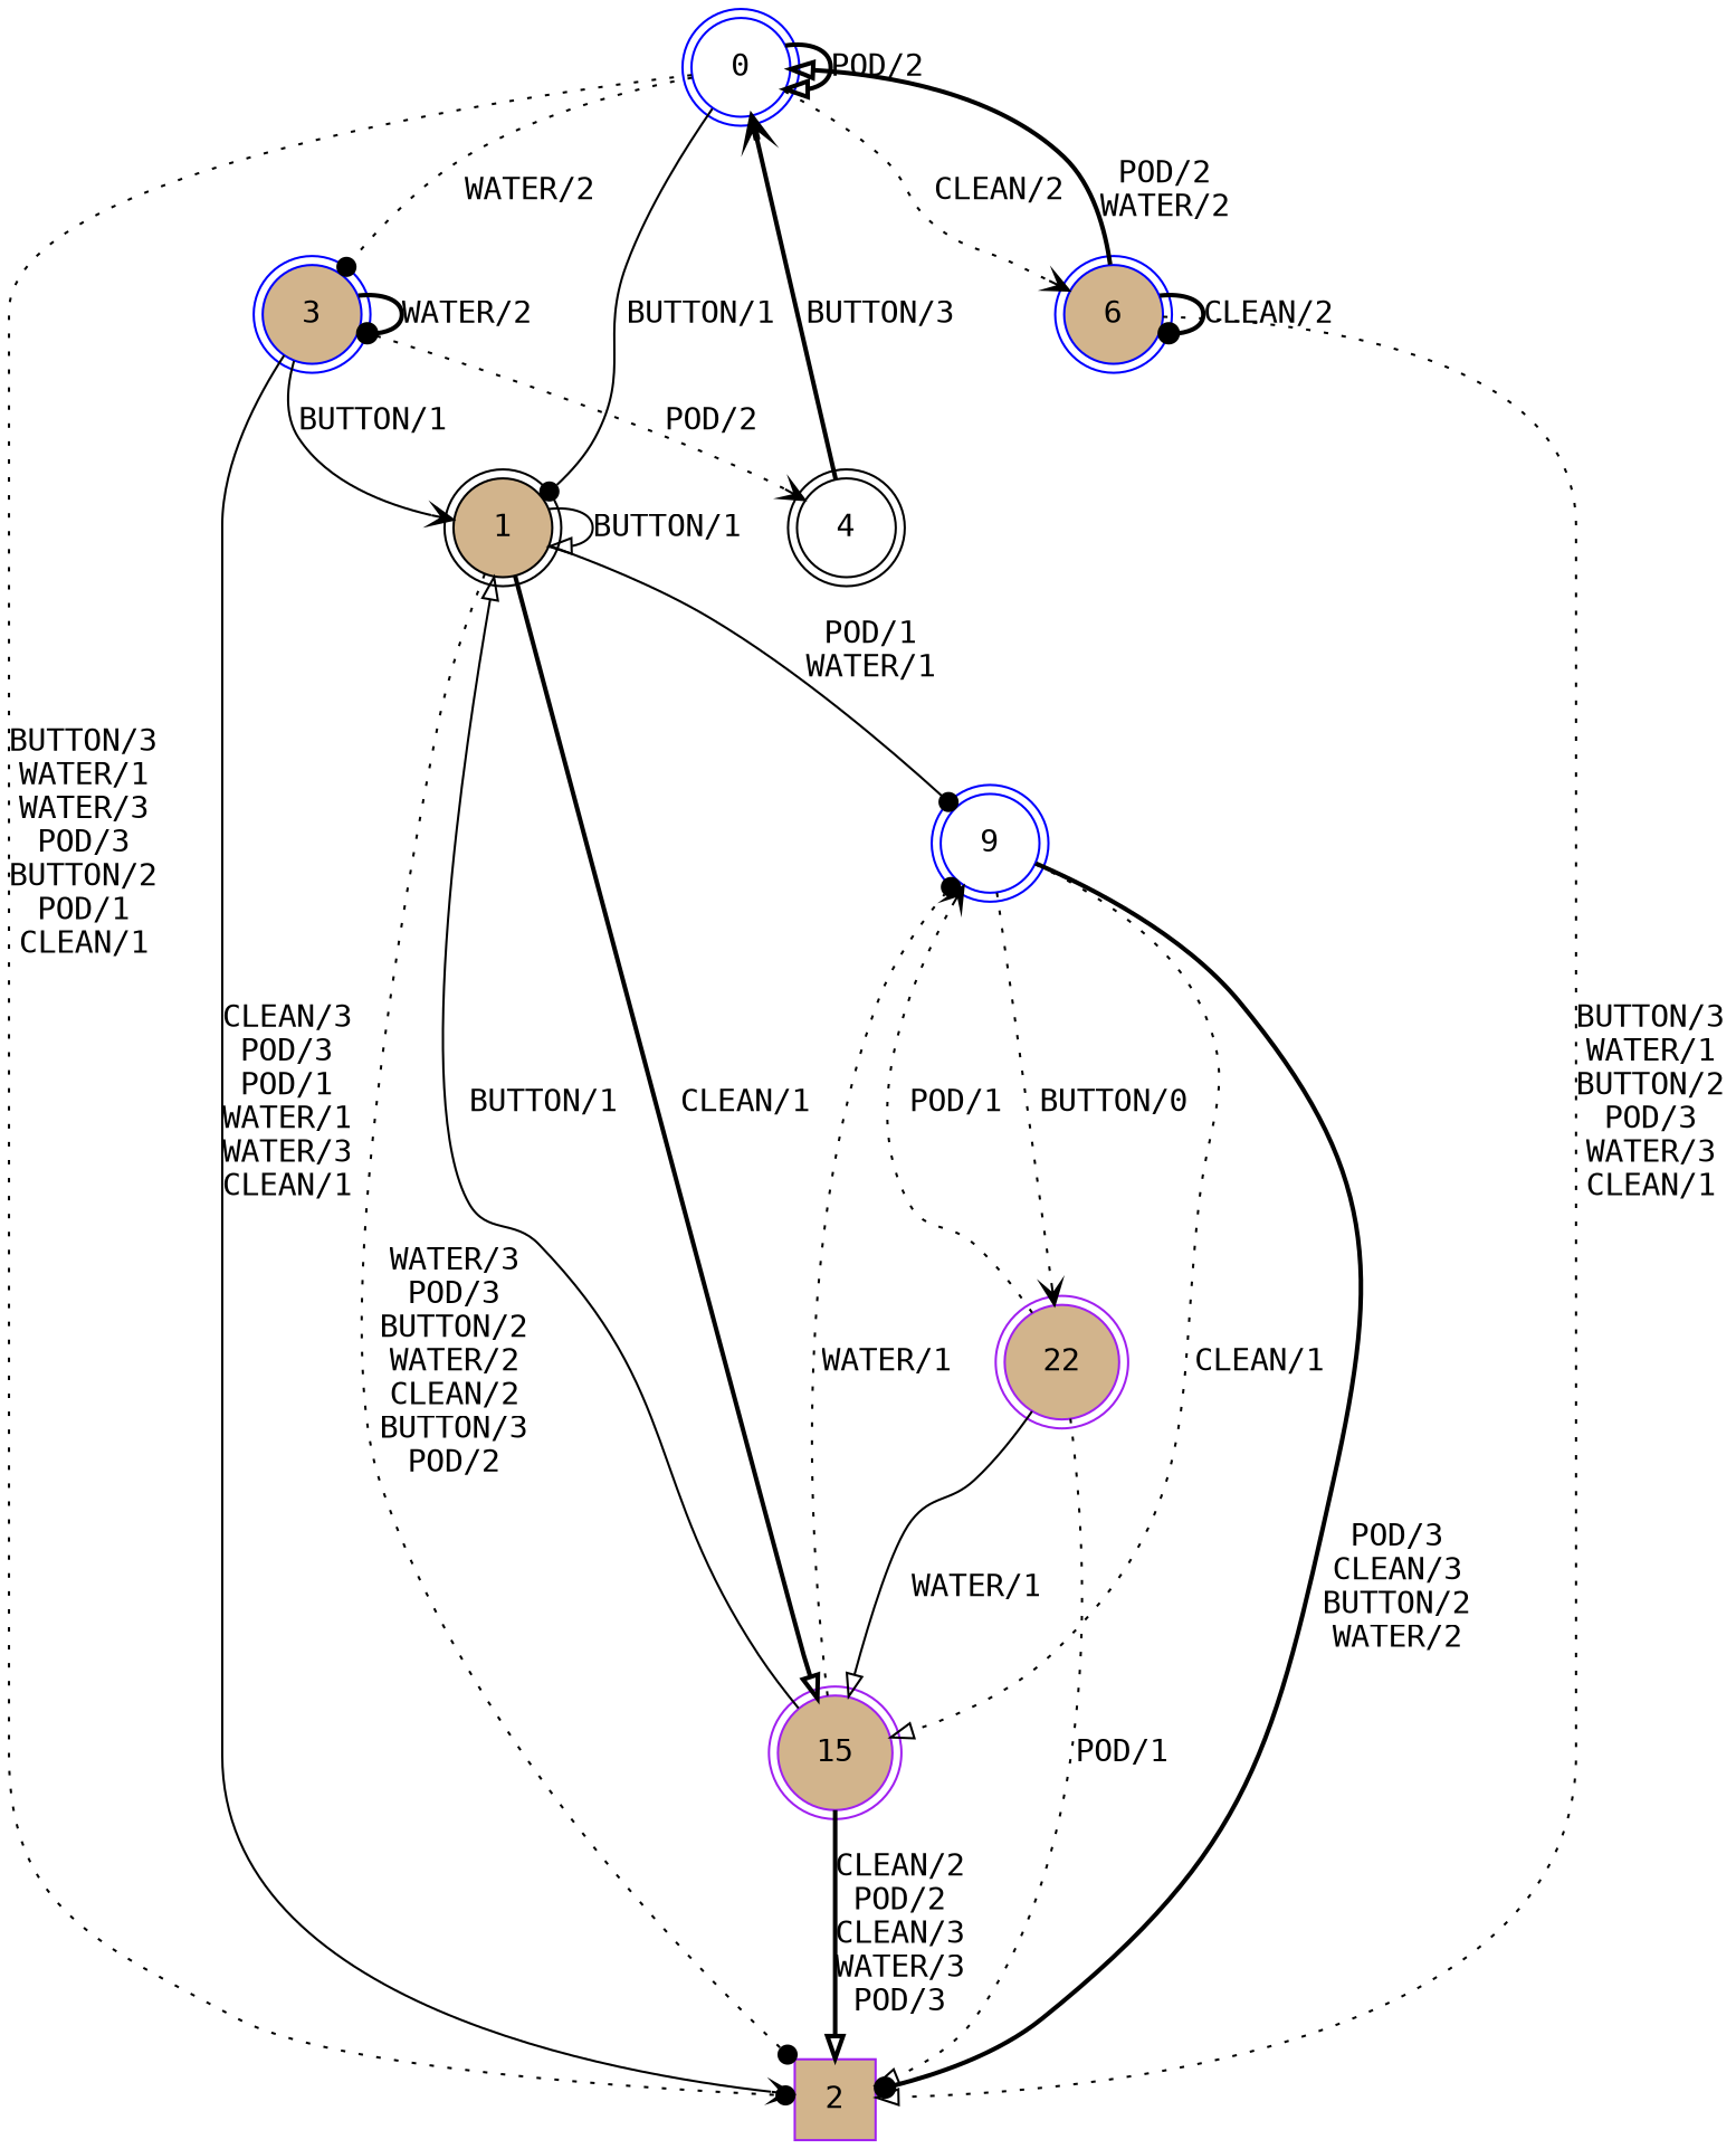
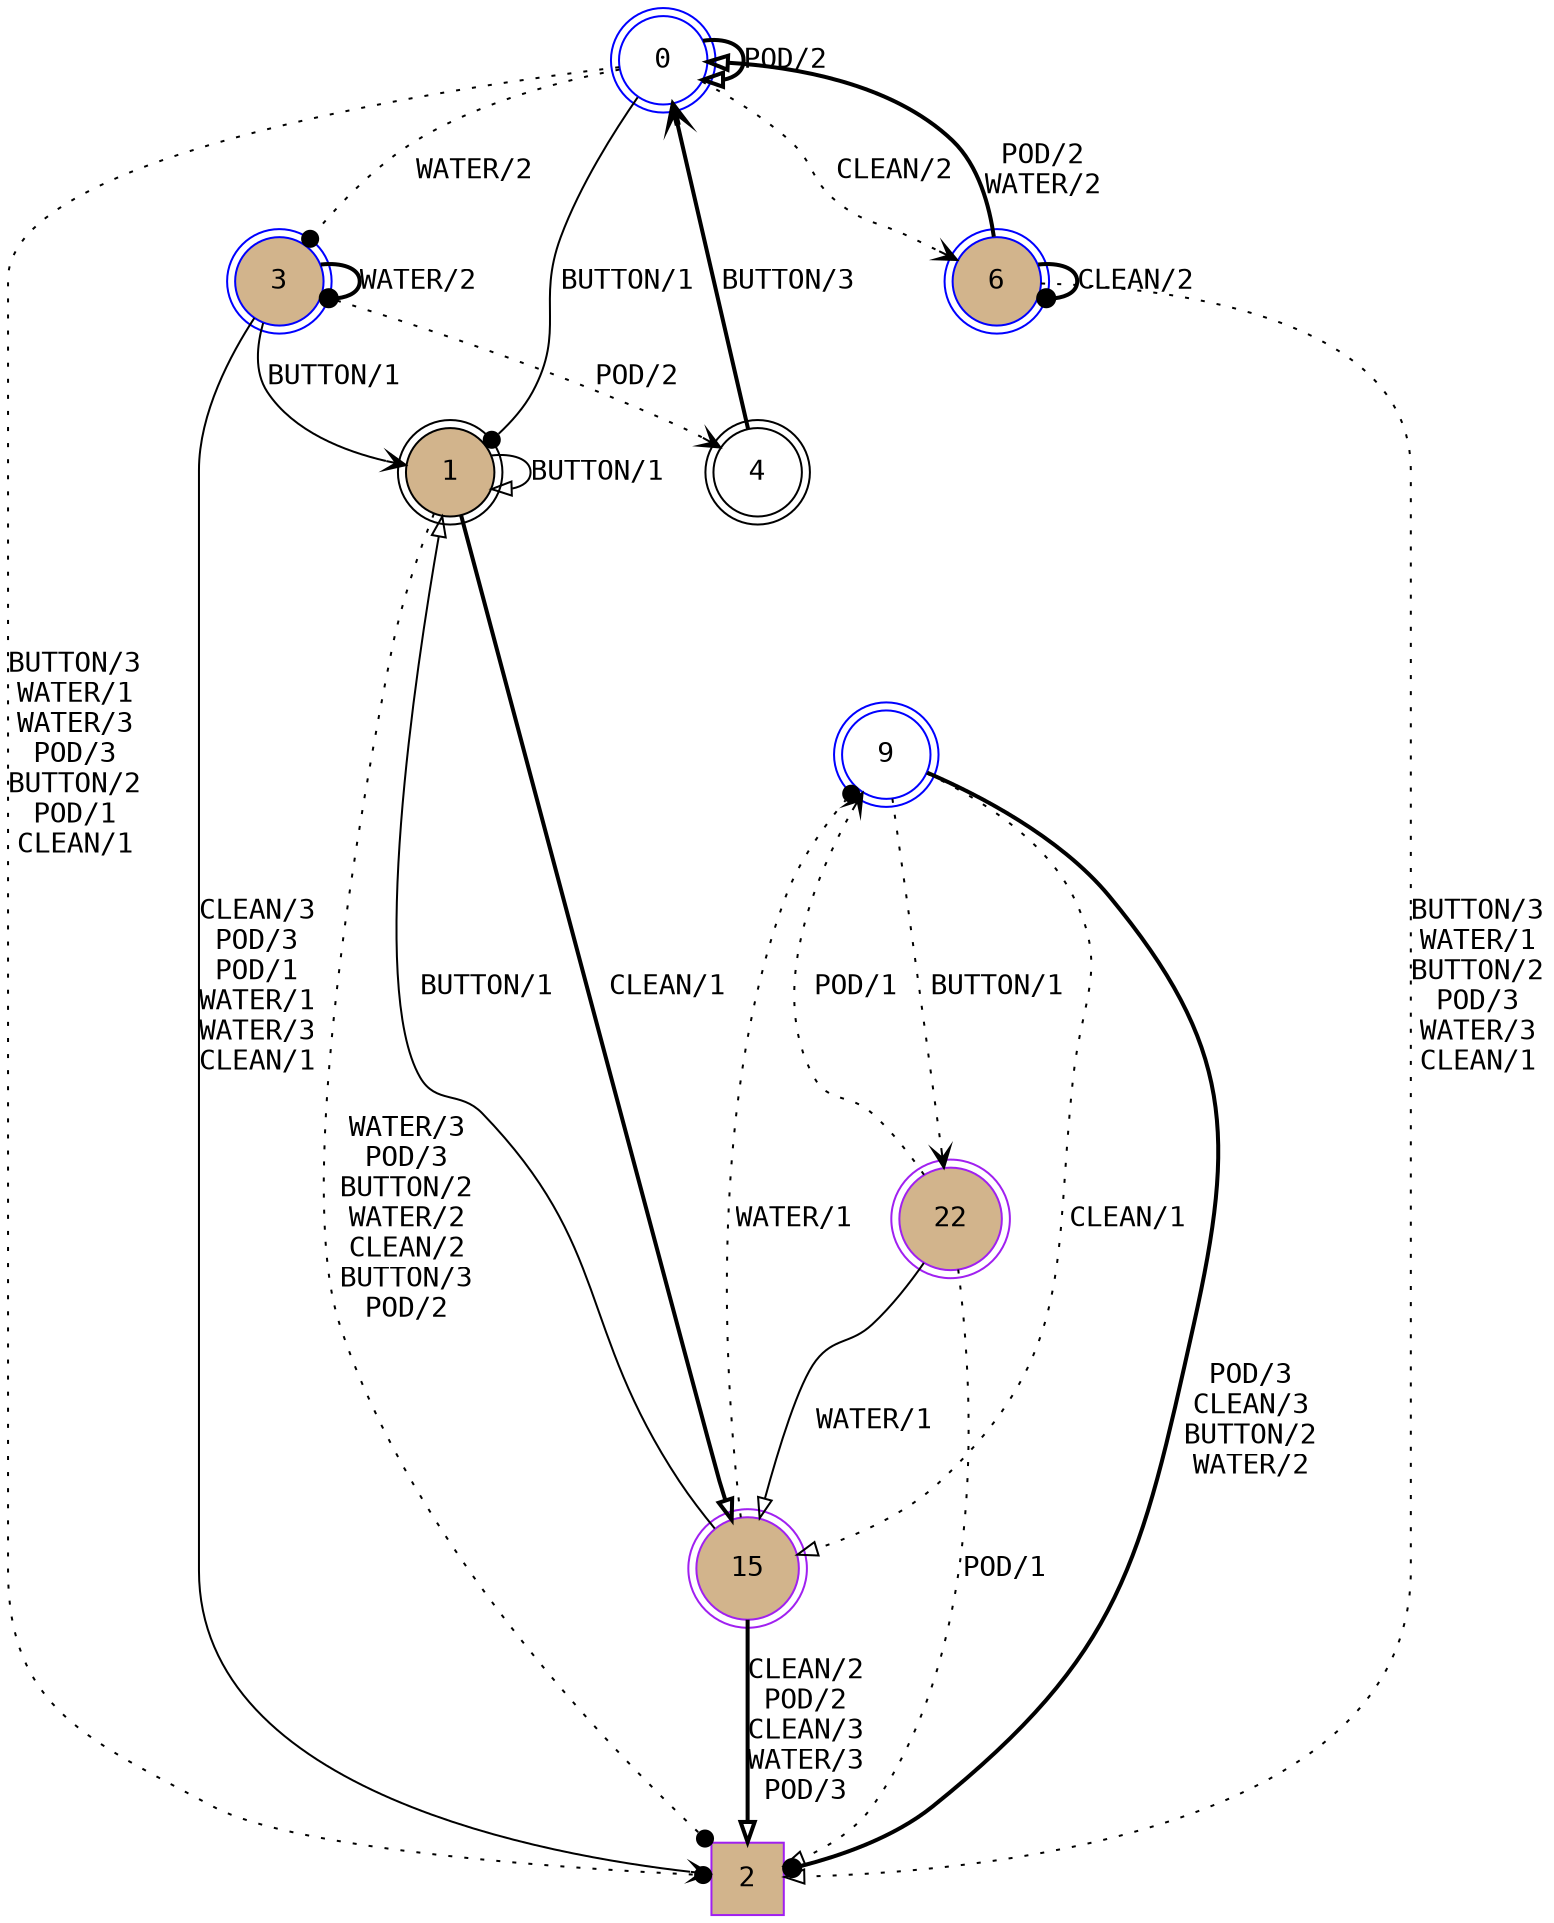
  digraph {
    fontname="DejaVu Sans Mono"
    rankdir=TB
    node [color=blue fillcolor=tan fontname="DejaVu Sans Mono" shape=doublecircle style=filled]
    edge [arrowhead=onormal fontname="DejaVu Sans Mono" style=dotted]
    0 [fillcolor=white isInitial=True]
    1 [color=black]
    2 [color=purple shape=square]
    3
    6
    9 [fillcolor=white]
    15 [color=purple]
    4 [color=black fillcolor=white]
    22 [color=purple]
    0 -> 0 [label="POD/2" style=bold]
    0 -> 1 [arrowhead=dot label="BUTTON/1" style=solid]
    0 -> 2 [arrowhead=dot label="BUTTON/3\nWATER/1\nWATER/3\nPOD/3\nBUTTON/2\nPOD/1\nCLEAN/1"]
    0 -> 3 [arrowhead=dot label="WATER/2"]
    0 -> 6 [arrowhead=vee label="CLEAN/2"]
    1 -> 1 [label="BUTTON/1" style=solid]
    1 -> 2 [arrowhead=dot label="WATER/3\nPOD/3\nBUTTON/2\nWATER/2\nCLEAN/2\nBUTTON/3\nPOD/2"]
-   1 -> 9 [arrowhead=dot label="POD/1\nWATER/1" style=solid]
    1 -> 15 [label="CLEAN/1" style=bold]
    3 -> 1 [arrowhead=vee label="BUTTON/1" style=solid]
    3 -> 2 [arrowhead=vee label="CLEAN/3\nPOD/3\nPOD/1\nWATER/1\nWATER/3\nCLEAN/1" style=solid]
    3 -> 3 [arrowhead=dot label="WATER/2" style=bold]
    3 -> 4 [arrowhead=vee label="POD/2"]
    6 -> 0 [label="POD/2\nWATER/2" style=bold]
    6 -> 2 [label="BUTTON/3\nWATER/1\nBUTTON/2\nPOD/3\nWATER/3\nCLEAN/1"]
    6 -> 6 [arrowhead=dot label="CLEAN/2" style=bold]
    9 -> 2 [arrowhead=dot label="POD/3\nCLEAN/3\nBUTTON/2\nWATER/2" style=bold]
    9 -> 15 [label="CLEAN/1"]
-   9 -> 22 [arrowhead=vee label="BUTTON/0"]
+   9 -> 22 [arrowhead=vee label="BUTTON/1"]
    15 -> 1 [label="BUTTON/1" style=solid]
    15 -> 2 [label="CLEAN/2\nPOD/2\nCLEAN/3\nWATER/3\nPOD/3" style=bold]
    15 -> 9 [arrowhead=dot label="WATER/1"]
    4 -> 0 [arrowhead=vee label="BUTTON/3" style=bold]
    22 -> 2 [label="POD/1"]
    22 -> 9 [arrowhead=vee label="POD/1"]
    22 -> 15 [label="WATER/1" style=solid]
  }
